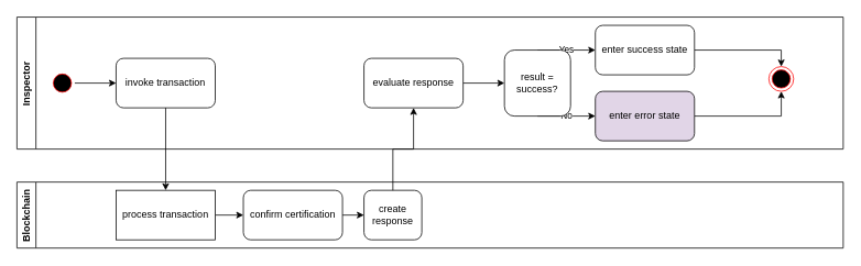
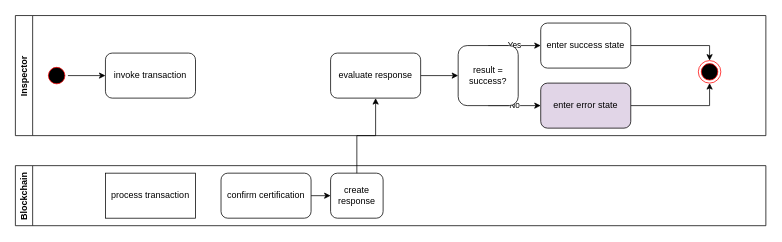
  <mxCell id="0" />
  <mxCell id="1" parent="0" />
  <mxCell id="2" value="Inspector" style="swimlane;horizontal=0;" parent="1" vertex="1"><mxGeometry x="20" y="20" width="1000" height="160" as="geometry" /></mxCell>
  <mxCell id="3" value="invoke transaction" style="rounded=1;whiteSpace=wrap;html=1;" parent="2" vertex="1"><mxGeometry x="120" y="50" width="120" height="60" as="geometry" /></mxCell>
  <mxCell id="4" style="edgeStyle=orthogonalEdgeStyle;rounded=0;orthogonalLoop=1;jettySize=auto;html=1;exitX=1;exitY=0.5;exitDx=0;exitDy=0;entryX=0;entryY=0.5;entryDx=0;entryDy=0;" parent="2" source="5" target="8" edge="1"><mxGeometry relative="1" as="geometry" /></mxCell>
  <mxCell id="5" value="evaluate response" style="rounded=1;whiteSpace=wrap;html=1;" parent="2" vertex="1"><mxGeometry x="420" y="50" width="120" height="60" as="geometry" /></mxCell>
  <mxCell id="6" value="No" style="edgeStyle=orthogonalEdgeStyle;rounded=0;orthogonalLoop=1;jettySize=auto;html=1;exitX=0.5;exitY=1;exitDx=0;exitDy=0;" parent="2" source="8" target="12" edge="1"><mxGeometry relative="1" as="geometry"><Array as="points"><mxPoint x="660" y="120" /><mxPoint x="660" y="120" /></Array></mxGeometry></mxCell>
  <mxCell id="7" value="Yes" style="edgeStyle=orthogonalEdgeStyle;rounded=0;orthogonalLoop=1;jettySize=auto;html=1;exitX=0.5;exitY=0;exitDx=0;exitDy=0;entryX=0;entryY=0.5;entryDx=0;entryDy=0;" parent="2" source="8" target="10" edge="1"><mxGeometry relative="1" as="geometry"><Array as="points"><mxPoint x="670" y="40" /><mxPoint x="670" y="40" /></Array></mxGeometry></mxCell>
  <mxCell id="8" value="result = success?" style="whiteSpace=wrap;html=1;rounded=1;" parent="2" vertex="1"><mxGeometry x="590" y="40" width="80" height="80" as="geometry" /></mxCell>
  <mxCell id="9" style="edgeStyle=orthogonalEdgeStyle;rounded=0;orthogonalLoop=1;jettySize=auto;html=1;exitX=1;exitY=0.5;exitDx=0;exitDy=0;entryX=0.5;entryY=0;entryDx=0;entryDy=0;strokeColor=#000000;" parent="2" source="10" target="15" edge="1"><mxGeometry relative="1" as="geometry" /></mxCell>
  <mxCell id="10" value="enter success state" style="rounded=1;whiteSpace=wrap;html=1;" parent="2" vertex="1"><mxGeometry x="700" y="10" width="120" height="60" as="geometry" /></mxCell>
  <mxCell id="11" style="edgeStyle=orthogonalEdgeStyle;rounded=0;orthogonalLoop=1;jettySize=auto;html=1;exitX=1;exitY=0.5;exitDx=0;exitDy=0;entryX=0.5;entryY=1;entryDx=0;entryDy=0;strokeColor=#000000;" parent="2" source="12" target="15" edge="1"><mxGeometry relative="1" as="geometry" /></mxCell>
  <mxCell id="12" value="enter error state" style="rounded=1;whiteSpace=wrap;html=1;fillColor=#e1d5e7;" parent="2" vertex="1"><mxGeometry x="700" y="90" width="120" height="60" as="geometry" /></mxCell>
  <mxCell id="13" style="edgeStyle=orthogonalEdgeStyle;rounded=0;orthogonalLoop=1;jettySize=auto;html=1;exitX=1;exitY=0.5;exitDx=0;exitDy=0;entryX=0;entryY=0.5;entryDx=0;entryDy=0;strokeColor=#000000;" parent="2" source="14" target="3" edge="1"><mxGeometry relative="1" as="geometry" /></mxCell>
  <mxCell id="14" value="" style="ellipse;html=1;shape=startState;fillColor=#000000;strokeColor=#ff0000;" parent="2" vertex="1"><mxGeometry x="40" y="65" width="30" height="30" as="geometry" /></mxCell>
  <mxCell id="15" value="" style="ellipse;html=1;shape=endState;fillColor=#000000;strokeColor=#ff0000;" parent="2" vertex="1"><mxGeometry x="910" y="60" width="30" height="30" as="geometry" /></mxCell>
  <mxCell id="16" value="Blockchain" style="swimlane;horizontal=0;" parent="1" vertex="1"><mxGeometry x="20" y="220" width="1000" height="80" as="geometry" /></mxCell>
- <mxCell id="17" style="edgeStyle=orthogonalEdgeStyle;rounded=0;orthogonalLoop=1;jettySize=auto;html=1;exitX=1;exitY=0.5;exitDx=0;exitDy=0;entryX=0;entryY=0.5;entryDx=0;entryDy=0;" parent="16" source="18" target="21" edge="1"><mxGeometry relative="1" as="geometry"><mxPoint x="280" y="50" as="targetPoint" /></mxGeometry></mxCell>
  <mxCell id="18" value="process transaction" style="whiteSpace=wrap;html=1;rounded=0;" parent="16" vertex="1"><mxGeometry x="120" y="10" width="120" height="60" as="geometry" /></mxCell>
  <mxCell id="19" value="create response" style="rounded=1;whiteSpace=wrap;html=1;" parent="16" vertex="1"><mxGeometry x="420" y="10" width="70" height="60" as="geometry" /></mxCell>
  <mxCell id="20" style="edgeStyle=orthogonalEdgeStyle;rounded=0;orthogonalLoop=1;jettySize=auto;html=1;exitX=1;exitY=0.5;exitDx=0;exitDy=0;entryX=0;entryY=0.5;entryDx=0;entryDy=0;strokeColor=#000000;" parent="16" source="21" target="19" edge="1"><mxGeometry relative="1" as="geometry" /></mxCell>
  <mxCell id="21" value="confirm certification" style="rounded=1;whiteSpace=wrap;html=1;" parent="16" vertex="1"><mxGeometry x="274" y="10" width="120" height="60" as="geometry" /></mxCell>
- <mxCell id="22" style="edgeStyle=orthogonalEdgeStyle;rounded=0;orthogonalLoop=1;jettySize=auto;html=1;exitX=0.5;exitY=1;exitDx=0;exitDy=0;" parent="1" source="3" target="18" edge="1"><mxGeometry relative="1" as="geometry" /></mxCell>
  <mxCell id="23" style="edgeStyle=orthogonalEdgeStyle;rounded=0;orthogonalLoop=1;jettySize=auto;html=1;exitX=0.5;exitY=0;exitDx=0;exitDy=0;" parent="1" source="19" target="5" edge="1"><mxGeometry relative="1" as="geometry" /></mxCell>
